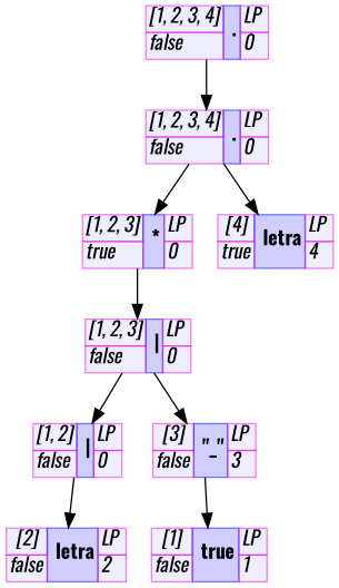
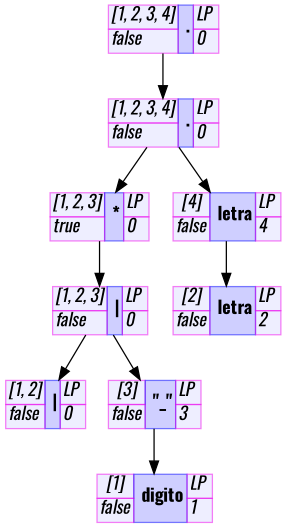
  digraph {
    fontname=Oswald
    rankdir=TB
    node [fontname=Oswald shape=plain]
    edge [fontname=Oswald]
    n1 [label=<<table border="0" cellborder="1" cellspacing="0" cellpadding="1"> 			 			<tr>  			    <td align="center" bgcolor = "#0000ff11" color="#ee00ee80"><i>[1, 2, 3, 4]</i></td> 			    <td rowspan = "2" aling= "center" fontsize = "25" bgcolor = "#0000ff30" color="#0000ff80"> <b>.</b></td>  			    <td align="center" bgcolor = "#0000ff11" color="#ee00ee80"><i>LP </i></td> 			</tr> 			<tr>  			    <td align="left" bgcolor = "#0000ff11" color="#ee00ee80"><i>false</i></td> 			    <td align="left" bgcolor = "#0000ff11" color="#ee00ee80"><i>0</i><br align="left"/></td> 			</tr> 		 		</table>>]
    n2 [label=<<table border="0" cellborder="1" cellspacing="0" cellpadding="1"> 			 			<tr>  			    <td align="center" bgcolor = "#0000ff11" color="#ee00ee80"><i>[1, 2, 3, 4]</i></td> 			    <td rowspan = "2" aling= "center" fontsize = "25" bgcolor = "#0000ff30" color="#0000ff80"> <b>.</b></td>  			    <td align="center" bgcolor = "#0000ff11" color="#ee00ee80"><i>LP </i></td> 			</tr> 			<tr>  			    <td align="left" bgcolor = "#0000ff11" color="#ee00ee80"><i>false</i></td> 			    <td align="left" bgcolor = "#0000ff11" color="#ee00ee80"><i>0</i><br align="left"/></td> 			</tr> 		 		</table>>]
    n3 [label=<<table border="0" cellborder="1" cellspacing="0" cellpadding="1"> 			 			<tr>  			    <td align="center" bgcolor = "#0000ff11" color="#ee00ee80"><i>[1, 2, 3]</i></td> 			    <td rowspan = "2" aling= "center" fontsize = "25" bgcolor = "#0000ff30" color="#0000ff80"> <b>*</b></td>  			    <td align="center" bgcolor = "#0000ff11" color="#ee00ee80"><i>LP </i></td> 			</tr> 			<tr>  			    <td align="left" bgcolor = "#0000ff11" color="#ee00ee80"><i>true</i></td> 			    <td align="left" bgcolor = "#0000ff11" color="#ee00ee80"><i>0</i><br align="left"/></td> 			</tr> 		 		</table>>]
-   n4 [label=<<table border="0" cellborder="1" cellspacing="0" cellpadding="1"> 			 			<tr>  			    <td align="center" bgcolor = "#0000ff11" color="#ee00ee80"><i>[4]</i></td> 			    <td rowspan = "2" aling= "center" fontsize = "25" bgcolor = "#0000ff30" color="#0000ff80"> <b>letra</b></td>  			    <td align="center" bgcolor = "#0000ff11" color="#ee00ee80"><i>LP </i></td> 			</tr> 			<tr>  			    <td align="left" bgcolor = "#0000ff11" color="#ee00ee80"><i>true</i></td> 			    <td align="left" bgcolor = "#0000ff11" color="#ee00ee80"><i>4</i><br align="left"/></td> 			</tr> 		 		</table>>]
+   n4 [label=<<table border="0" cellborder="1" cellspacing="0" cellpadding="1"> 			 			<tr>  			    <td align="center" bgcolor = "#0000ff11" color="#ee00ee80"><i>[4]</i></td> 			    <td rowspan = "2" aling= "center" fontsize = "25" bgcolor = "#0000ff30" color="#0000ff80"> <b>letra</b></td>  			    <td align="center" bgcolor = "#0000ff11" color="#ee00ee80"><i>LP </i></td> 			</tr> 			<tr>  			    <td align="left" bgcolor = "#0000ff11" color="#ee00ee80"><i>false</i></td> 			    <td align="left" bgcolor = "#0000ff11" color="#ee00ee80"><i>4</i><br align="left"/></td> 			</tr> 		 		</table>>]
    n5 [label=<<table border="0" cellborder="1" cellspacing="0" cellpadding="1"> 			 			<tr>  			    <td align="center" bgcolor = "#0000ff11" color="#ee00ee80"><i>[1, 2, 3]</i></td> 			    <td rowspan = "2" aling= "center" fontsize = "25" bgcolor = "#0000ff30" color="#0000ff80"> <b>|</b></td>  			    <td align="center" bgcolor = "#0000ff11" color="#ee00ee80"><i>LP </i></td> 			</tr> 			<tr>  			    <td align="left" bgcolor = "#0000ff11" color="#ee00ee80"><i>false</i></td> 			    <td align="left" bgcolor = "#0000ff11" color="#ee00ee80"><i>0</i><br align="left"/></td> 			</tr> 		 		</table>>]
    n6 [label=<<table border="0" cellborder="1" cellspacing="0" cellpadding="1"> 			 			<tr>  			    <td align="center" bgcolor = "#0000ff11" color="#ee00ee80"><i>[1, 2]</i></td> 			    <td rowspan = "2" aling= "center" fontsize = "25" bgcolor = "#0000ff30" color="#0000ff80"> <b>|</b></td>  			    <td align="center" bgcolor = "#0000ff11" color="#ee00ee80"><i>LP </i></td> 			</tr> 			<tr>  			    <td align="left" bgcolor = "#0000ff11" color="#ee00ee80"><i>false</i></td> 			    <td align="left" bgcolor = "#0000ff11" color="#ee00ee80"><i>0</i><br align="left"/></td> 			</tr> 		 		</table>>]
    n7 [label=<<table border="0" cellborder="1" cellspacing="0" cellpadding="1"> 			 			<tr>  			    <td align="center" bgcolor = "#0000ff11" color="#ee00ee80"><i>[3]</i></td> 			    <td rowspan = "2" aling= "center" fontsize = "25" bgcolor = "#0000ff30" color="#0000ff80"> <b>"_"</b></td>  			    <td align="center" bgcolor = "#0000ff11" color="#ee00ee80"><i>LP </i></td> 			</tr> 			<tr>  			    <td align="left" bgcolor = "#0000ff11" color="#ee00ee80"><i>false</i></td> 			    <td align="left" bgcolor = "#0000ff11" color="#ee00ee80"><i>3</i><br align="left"/></td> 			</tr> 		 		</table>>]
    n8 [label=<<table border="0" cellborder="1" cellspacing="0" cellpadding="1"> 			 			<tr>  			    <td align="center" bgcolor = "#0000ff11" color="#ee00ee80"><i>[2]</i></td> 			    <td rowspan = "2" aling= "center" fontsize = "25" bgcolor = "#0000ff30" color="#0000ff80"> <b>letra</b></td>  			    <td align="center" bgcolor = "#0000ff11" color="#ee00ee80"><i>LP </i></td> 			</tr> 			<tr>  			    <td align="left" bgcolor = "#0000ff11" color="#ee00ee80"><i>false</i></td> 			    <td align="left" bgcolor = "#0000ff11" color="#ee00ee80"><i>2</i><br align="left"/></td> 			</tr> 		 		</table>>]
-   n9 [label=<<table border="0" cellborder="1" cellspacing="0" cellpadding="1"> 			 			<tr>  			    <td align="center" bgcolor = "#0000ff11" color="#ee00ee80"><i>[1]</i></td> 			    <td rowspan = "2" aling= "center" fontsize = "25" bgcolor = "#0000ff30" color="#0000ff80"> <b>true</b></td>  			    <td align="center" bgcolor = "#0000ff11" color="#ee00ee80"><i>LP </i></td> 			</tr> 			<tr>  			    <td align="left" bgcolor = "#0000ff11" color="#ee00ee80"><i>false</i></td> 			    <td align="left" bgcolor = "#0000ff11" color="#ee00ee80"><i>1</i><br align="left"/></td> 			</tr> 		 		</table>>]
+   n9 [label=<<table border="0" cellborder="1" cellspacing="0" cellpadding="1"> 			 			<tr>  			    <td align="center" bgcolor = "#0000ff11" color="#ee00ee80"><i>[1]</i></td> 			    <td rowspan = "2" aling= "center" fontsize = "25" bgcolor = "#0000ff30" color="#0000ff80"> <b>digito</b></td>  			    <td align="center" bgcolor = "#0000ff11" color="#ee00ee80"><i>LP </i></td> 			</tr> 			<tr>  			    <td align="left" bgcolor = "#0000ff11" color="#ee00ee80"><i>false</i></td> 			    <td align="left" bgcolor = "#0000ff11" color="#ee00ee80"><i>1</i><br align="left"/></td> 			</tr> 		 		</table>>]
    n1 -> n2
    n2 -> n3
    n2 -> n4
    n3 -> n5
    n5 -> n6
    n5 -> n7
-   n6 -> n8
+   n4 -> n8
    n7 -> n9
  }
